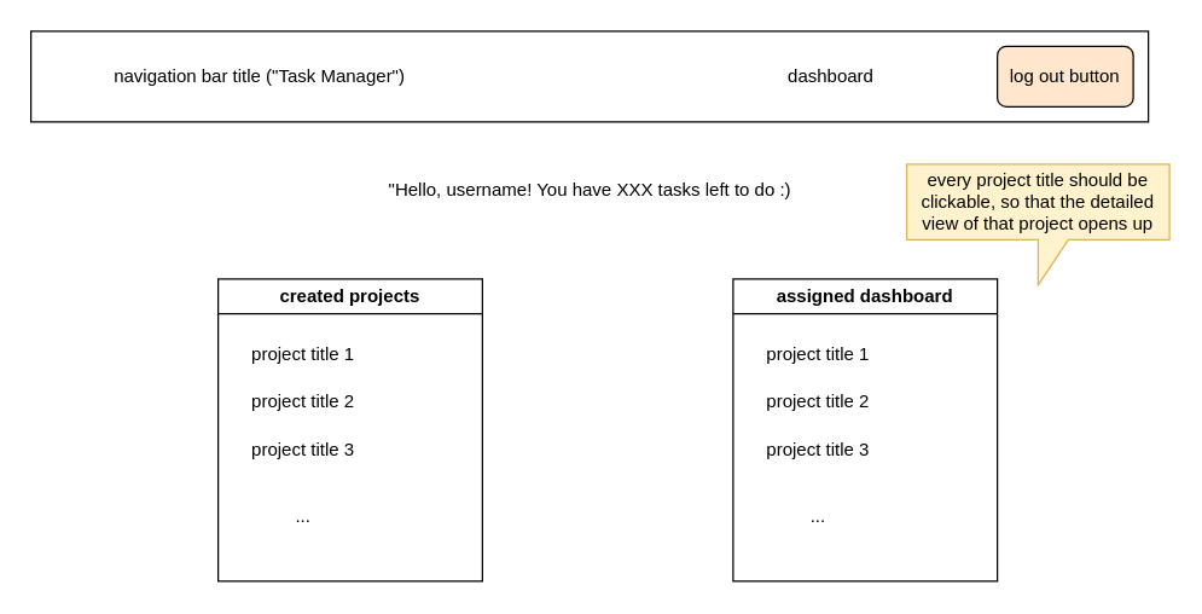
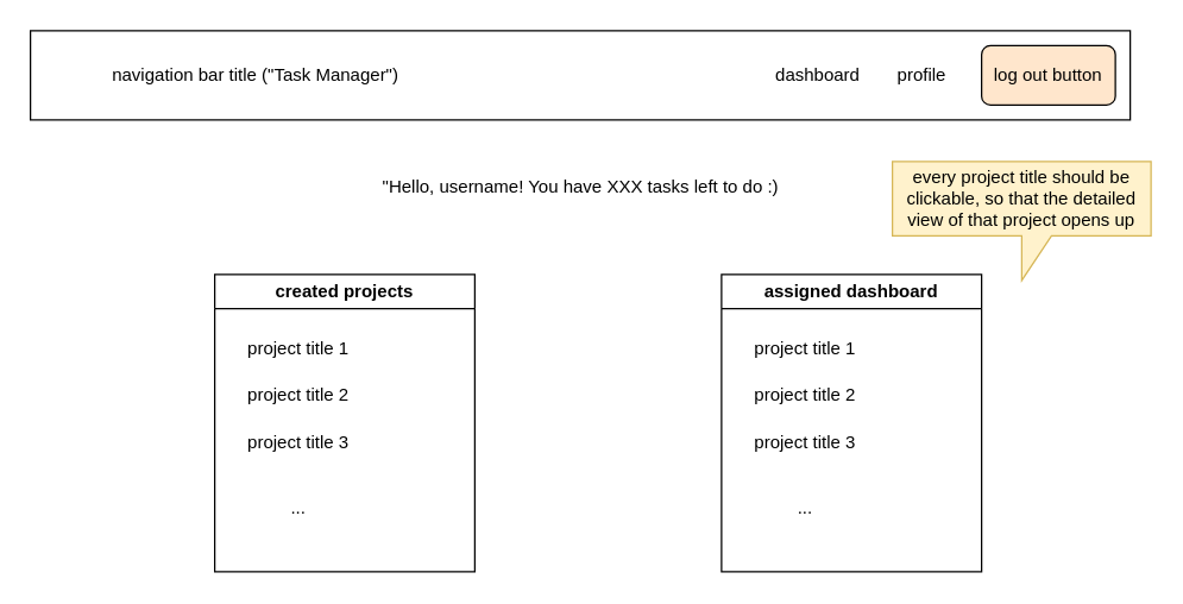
  <mxCell id="0" />
  <mxCell id="1" parent="0" />
  <mxCell id="2" value="&lt;span style=&quot;white-space: pre;&quot;&gt;&#09;&lt;/span&gt;&lt;span style=&quot;white-space: pre;&quot;&gt;&#09;&lt;/span&gt;navigation bar title (&quot;Task Manager&quot;)" style="rounded=0;whiteSpace=wrap;html=1;align=left;" parent="1" vertex="1"><mxGeometry x="20" y="20" width="740" height="60" as="geometry" /></mxCell>
  <mxCell id="3" value="log out button" style="rounded=1;whiteSpace=wrap;html=1;fillColor=#ffe6cc;" parent="1" vertex="1"><mxGeometry x="660" y="30" width="90" height="40" as="geometry" /></mxCell>
+ <mxCell id="4" value="profile" style="text;html=1;align=center;verticalAlign=middle;whiteSpace=wrap;rounded=0;" parent="1" vertex="1"><mxGeometry x="590" y="35" width="60" height="30" as="geometry" /></mxCell>
  <mxCell id="5" value="dashboard" style="text;html=1;align=center;verticalAlign=middle;whiteSpace=wrap;rounded=0;" vertex="1" parent="1"><mxGeometry x="520" y="35" width="60" height="30" as="geometry" /></mxCell>
  <mxCell id="6" value="created projects" style="swimlane;whiteSpace=wrap;html=1;" vertex="1" parent="1"><mxGeometry x="144" y="184" width="175" height="200" as="geometry" /></mxCell>
  <mxCell id="7" value="project title 1" style="text;html=1;align=center;verticalAlign=middle;resizable=0;points=[];autosize=1;strokeColor=none;fillColor=none;" vertex="1" parent="6"><mxGeometry x="13" y="37" width="86" height="26" as="geometry" /></mxCell>
  <mxCell id="8" value="project title 2" style="text;html=1;align=center;verticalAlign=middle;resizable=0;points=[];autosize=1;strokeColor=none;fillColor=none;" vertex="1" parent="6"><mxGeometry x="13" y="68" width="86" height="26" as="geometry" /></mxCell>
  <mxCell id="9" value="project title 3" style="text;html=1;align=center;verticalAlign=middle;resizable=0;points=[];autosize=1;strokeColor=none;fillColor=none;" vertex="1" parent="6"><mxGeometry x="13" y="100" width="86" height="26" as="geometry" /></mxCell>
  <mxCell id="10" value="..." style="text;html=1;align=center;verticalAlign=middle;resizable=0;points=[];autosize=1;strokeColor=none;fillColor=none;" vertex="1" parent="6"><mxGeometry x="42" y="144" width="28" height="26" as="geometry" /></mxCell>
  <mxCell id="11" value="assigned dashboard" style="swimlane;whiteSpace=wrap;html=1;" vertex="1" parent="1"><mxGeometry x="485" y="184" width="175" height="200" as="geometry" /></mxCell>
  <mxCell id="12" value="project title 1" style="text;html=1;align=center;verticalAlign=middle;resizable=0;points=[];autosize=1;strokeColor=none;fillColor=none;" vertex="1" parent="11"><mxGeometry x="13" y="37" width="86" height="26" as="geometry" /></mxCell>
  <mxCell id="13" value="project title 2" style="text;html=1;align=center;verticalAlign=middle;resizable=0;points=[];autosize=1;strokeColor=none;fillColor=none;" vertex="1" parent="11"><mxGeometry x="13" y="68" width="86" height="26" as="geometry" /></mxCell>
  <mxCell id="14" value="project title 3" style="text;html=1;align=center;verticalAlign=middle;resizable=0;points=[];autosize=1;strokeColor=none;fillColor=none;" vertex="1" parent="11"><mxGeometry x="13" y="100" width="86" height="26" as="geometry" /></mxCell>
  <mxCell id="15" value="..." style="text;html=1;align=center;verticalAlign=middle;resizable=0;points=[];autosize=1;strokeColor=none;fillColor=none;" vertex="1" parent="11"><mxGeometry x="42" y="144" width="28" height="26" as="geometry" /></mxCell>
  <mxCell id="16" value="&quot;Hello, username! You have XXX tasks left to do :)" style="text;html=1;align=center;verticalAlign=middle;whiteSpace=wrap;rounded=0;" vertex="1" parent="1"><mxGeometry x="228.5" y="110" width="323" height="30" as="geometry" /></mxCell>
  <mxCell id="17" value="every project title should be clickable, so that the detailed view of that project opens up" style="shape=callout;whiteSpace=wrap;html=1;perimeter=calloutPerimeter;fillColor=#fff2cc;strokeColor=#d6b656;" vertex="1" parent="1"><mxGeometry x="600" y="108" width="174" height="80" as="geometry" /></mxCell>
